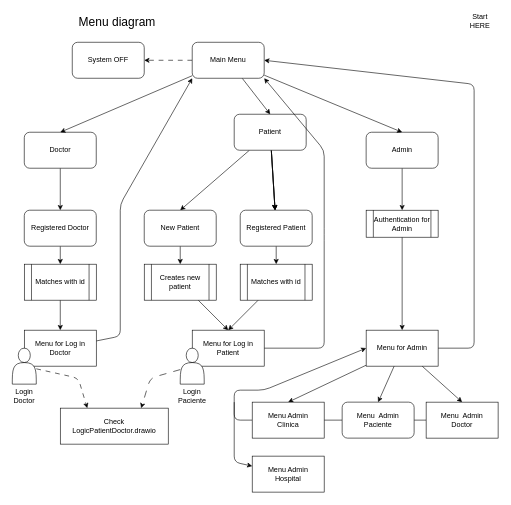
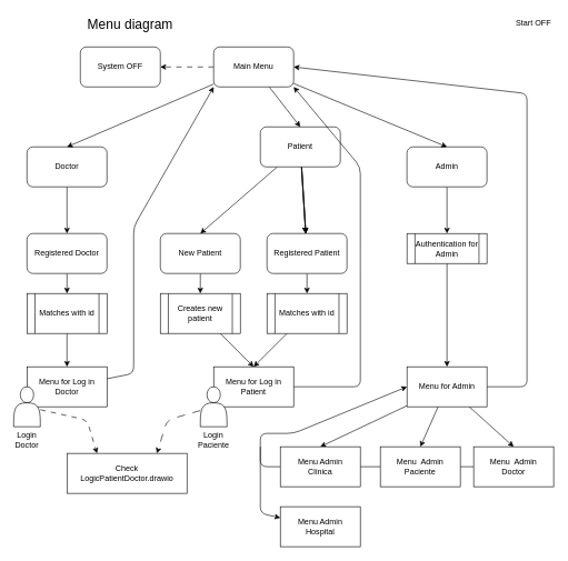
  <mxCell id="0" />
  <mxCell id="1" parent="0" />
  <mxCell id="2" style="edgeStyle=none;html=1;" parent="1" source="3" target="17" edge="1"><mxGeometry relative="1" as="geometry" /></mxCell>
  <mxCell id="3" value="Doctor" style="rounded=1;whiteSpace=wrap;html=1;" parent="1" vertex="1"><mxGeometry x="40" y="220" width="120" height="60" as="geometry" /></mxCell>
  <mxCell id="4" value="" style="edgeStyle=none;html=1;" parent="1" source="9" target="13" edge="1"><mxGeometry relative="1" as="geometry" /></mxCell>
  <mxCell id="5" value="" style="edgeStyle=none;html=1;" parent="1" source="9" target="13" edge="1"><mxGeometry relative="1" as="geometry" /></mxCell>
  <mxCell id="6" value="" style="edgeStyle=none;html=1;" parent="1" source="9" target="13" edge="1"><mxGeometry relative="1" as="geometry" /></mxCell>
  <mxCell id="7" value="" style="edgeStyle=none;html=1;" parent="1" source="9" target="13" edge="1"><mxGeometry relative="1" as="geometry" /></mxCell>
  <mxCell id="8" style="edgeStyle=none;html=1;entryX=0.5;entryY=0;entryDx=0;entryDy=0;" parent="1" source="9" target="15" edge="1"><mxGeometry relative="1" as="geometry" /></mxCell>
  <mxCell id="9" value="Patient" style="rounded=1;whiteSpace=wrap;html=1;" parent="1" vertex="1"><mxGeometry x="390" y="190" width="120" height="60" as="geometry" /></mxCell>
  <mxCell id="10" value="" style="edgeStyle=none;html=1;" parent="1" source="11" target="34" edge="1"><mxGeometry relative="1" as="geometry"><mxPoint x="670" y="330" as="targetPoint" /></mxGeometry></mxCell>
  <mxCell id="11" value="Admin" style="rounded=1;whiteSpace=wrap;html=1;" parent="1" vertex="1"><mxGeometry x="610" y="220" width="120" height="60" as="geometry" /></mxCell>
  <mxCell id="12" style="edgeStyle=none;html=1;" parent="1" source="13" target="27" edge="1"><mxGeometry relative="1" as="geometry" /></mxCell>
  <mxCell id="13" value="Registered Patient" style="rounded=1;whiteSpace=wrap;html=1;" parent="1" vertex="1"><mxGeometry x="400" y="350" width="120" height="60" as="geometry" /></mxCell>
  <mxCell id="14" style="edgeStyle=none;html=1;" parent="1" source="15" target="23" edge="1"><mxGeometry relative="1" as="geometry" /></mxCell>
  <mxCell id="15" value="New Patient" style="rounded=1;whiteSpace=wrap;html=1;" parent="1" vertex="1"><mxGeometry x="240" y="350" width="120" height="60" as="geometry" /></mxCell>
  <mxCell id="16" value="" style="edgeStyle=none;html=1;entryX=0.5;entryY=0;entryDx=0;entryDy=0;" parent="1" source="17" target="19" edge="1"><mxGeometry relative="1" as="geometry"><mxPoint x="100" y="490" as="targetPoint" /></mxGeometry></mxCell>
  <mxCell id="17" value="Registered Doctor" style="rounded=1;whiteSpace=wrap;html=1;" parent="1" vertex="1"><mxGeometry x="40" y="350" width="120" height="60" as="geometry" /></mxCell>
  <mxCell id="18" value="" style="edgeStyle=none;html=1;" parent="1" source="19" target="21" edge="1"><mxGeometry relative="1" as="geometry" /></mxCell>
  <mxCell id="19" value="Matches with id" style="shape=process;whiteSpace=wrap;html=1;backgroundOutline=1;" parent="1" vertex="1"><mxGeometry x="40" y="440" width="120" height="60" as="geometry" /></mxCell>
  <mxCell id="20" style="edgeStyle=none;html=1;entryX=0;entryY=1;entryDx=0;entryDy=0;" parent="1" source="21" target="32" edge="1"><mxGeometry relative="1" as="geometry"><Array as="points"><mxPoint x="200" y="560" /><mxPoint x="200" y="340" /></Array></mxGeometry></mxCell>
  <mxCell id="21" value="Menu for Log in Doctor" style="whiteSpace=wrap;html=1;" parent="1" vertex="1"><mxGeometry x="40" y="550" width="120" height="60" as="geometry" /></mxCell>
  <mxCell id="22" value="" style="edgeStyle=none;html=1;entryX=0.5;entryY=0;entryDx=0;entryDy=0;" parent="1" source="23" target="25" edge="1"><mxGeometry relative="1" as="geometry" /></mxCell>
  <mxCell id="23" value="Creates new patient" style="shape=process;whiteSpace=wrap;html=1;backgroundOutline=1;" parent="1" vertex="1"><mxGeometry x="240" y="440" width="120" height="60" as="geometry" /></mxCell>
  <mxCell id="24" style="edgeStyle=none;html=1;entryX=1;entryY=1;entryDx=0;entryDy=0;" parent="1" source="25" target="32" edge="1"><mxGeometry relative="1" as="geometry"><mxPoint x="440" y="130" as="targetPoint" /><Array as="points"><mxPoint x="540" y="580" /><mxPoint x="540" y="390" /><mxPoint x="540" y="250" /></Array></mxGeometry></mxCell>
  <mxCell id="25" value="Menu for Log in Patient" style="whiteSpace=wrap;html=1;" parent="1" vertex="1"><mxGeometry x="320" y="550" width="120" height="60" as="geometry" /></mxCell>
  <mxCell id="26" style="edgeStyle=none;html=1;entryX=0.5;entryY=0;entryDx=0;entryDy=0;" parent="1" source="27" target="25" edge="1"><mxGeometry relative="1" as="geometry" /></mxCell>
  <mxCell id="27" value="Matches with id" style="shape=process;whiteSpace=wrap;html=1;backgroundOutline=1;" parent="1" vertex="1"><mxGeometry x="400" y="440" width="120" height="60" as="geometry" /></mxCell>
  <mxCell id="28" style="edgeStyle=none;html=1;entryX=0.5;entryY=0;entryDx=0;entryDy=0;" parent="1" source="32" target="11" edge="1"><mxGeometry relative="1" as="geometry" /></mxCell>
  <mxCell id="29" style="edgeStyle=none;html=1;entryX=0.5;entryY=0;entryDx=0;entryDy=0;" parent="1" source="32" target="9" edge="1"><mxGeometry relative="1" as="geometry" /></mxCell>
  <mxCell id="30" style="edgeStyle=none;html=1;entryX=0.5;entryY=0;entryDx=0;entryDy=0;" parent="1" source="32" target="3" edge="1"><mxGeometry relative="1" as="geometry" /></mxCell>
  <mxCell id="31" value="" style="edgeStyle=none;html=1;dashed=1;dashPattern=8 8;" edge="1" parent="1" source="32" target="53"><mxGeometry relative="1" as="geometry" /></mxCell>
  <mxCell id="32" value="Main Menu" style="rounded=1;whiteSpace=wrap;html=1;" parent="1" vertex="1"><mxGeometry x="320" y="70" width="120" height="60" as="geometry" /></mxCell>
  <mxCell id="33" value="" style="edgeStyle=none;html=1;" parent="1" source="34" target="39" edge="1"><mxGeometry relative="1" as="geometry" /></mxCell>
  <mxCell id="34" value="Authentication for Admin" style="shape=process;whiteSpace=wrap;html=1;backgroundOutline=1;" parent="1" vertex="1"><mxGeometry x="610" y="350" width="120" height="45" as="geometry" /></mxCell>
  <mxCell id="35" value="" style="edgeStyle=none;html=1;entryX=0.5;entryY=0;entryDx=0;entryDy=0;" parent="1" source="39" target="42" edge="1"><mxGeometry relative="1" as="geometry" /></mxCell>
  <mxCell id="36" style="edgeStyle=none;html=1;entryX=0.5;entryY=0;entryDx=0;entryDy=0;" parent="1" source="39" target="44" edge="1"><mxGeometry relative="1" as="geometry" /></mxCell>
  <mxCell id="37" style="edgeStyle=none;html=1;entryX=0.5;entryY=0;entryDx=0;entryDy=0;" parent="1" source="39" target="45" edge="1"><mxGeometry relative="1" as="geometry" /></mxCell>
  <mxCell id="38" style="edgeStyle=none;html=1;startArrow=none;startFill=0;endArrow=classic;endFill=1;entryX=1;entryY=0.5;entryDx=0;entryDy=0;exitX=1;exitY=0.5;exitDx=0;exitDy=0;" parent="1" source="39" target="32" edge="1"><mxGeometry relative="1" as="geometry"><mxPoint x="760" y="140" as="targetPoint" /><mxPoint x="770" y="590" as="sourcePoint" /><Array as="points"><mxPoint x="790" y="580" /><mxPoint x="790" y="140" /></Array></mxGeometry></mxCell>
  <mxCell id="39" value="Menu for Admin" style="whiteSpace=wrap;html=1;" parent="1" vertex="1"><mxGeometry x="610" y="550" width="120" height="60" as="geometry" /></mxCell>
  <mxCell id="40" style="edgeStyle=none;html=1;entryX=0;entryY=0.5;entryDx=0;entryDy=0;endArrow=none;endFill=0;" parent="1" source="42" target="44" edge="1"><mxGeometry relative="1" as="geometry" /></mxCell>
  <mxCell id="41" style="edgeStyle=none;html=1;entryX=0;entryY=0.5;entryDx=0;entryDy=0;endArrow=classic;endFill=1;exitX=0;exitY=0.5;exitDx=0;exitDy=0;" parent="1" source="42" target="39" edge="1"><mxGeometry relative="1" as="geometry"><mxPoint x="360" y="710" as="sourcePoint" /><Array as="points"><mxPoint x="390" y="700" /><mxPoint x="390" y="650" /><mxPoint x="440" y="650" /></Array></mxGeometry></mxCell>
  <mxCell id="42" value="Menu Admin &lt;br&gt;Clinica" style="whiteSpace=wrap;html=1;" parent="1" vertex="1"><mxGeometry x="420" y="670" width="120" height="60" as="geometry" /></mxCell>
  <mxCell id="43" style="edgeStyle=none;html=1;entryX=0;entryY=0.5;entryDx=0;entryDy=0;endArrow=none;endFill=0;" parent="1" source="44" target="45" edge="1"><mxGeometry relative="1" as="geometry" /></mxCell>
- <mxCell id="44" value="Menu&amp;nbsp; Admin&lt;br&gt;Paciente" style="whiteSpace=wrap;html=1;rounded=1;" parent="1" vertex="1"><mxGeometry x="570" y="670" width="120" height="60" as="geometry" /></mxCell>
+ <mxCell id="44" value="Menu&amp;nbsp; Admin&lt;br&gt;Paciente" style="whiteSpace=wrap;html=1;" parent="1" vertex="1"><mxGeometry x="570" y="670" width="120" height="60" as="geometry" /></mxCell>
  <mxCell id="45" value="Menu&amp;nbsp; Admin&lt;br&gt;Doctor" style="whiteSpace=wrap;html=1;" parent="1" vertex="1"><mxGeometry x="710" y="670" width="120" height="60" as="geometry" /></mxCell>
  <mxCell id="46" style="edgeStyle=none;html=1;entryX=0.25;entryY=0;entryDx=0;entryDy=0;dashed=1;dashPattern=8 8;" edge="1" parent="1" source="47" target="50"><mxGeometry relative="1" as="geometry"><mxPoint x="80" y="735" as="targetPoint" /><Array as="points"><mxPoint x="130" y="630" /></Array></mxGeometry></mxCell>
  <mxCell id="47" value="&lt;br&gt;&lt;br&gt;&lt;br&gt;&lt;br&gt;&lt;br&gt;&lt;br&gt;&lt;br&gt;Login Doctor" style="shape=actor;whiteSpace=wrap;html=1;" vertex="1" parent="1"><mxGeometry x="20" y="580" width="40" height="60" as="geometry" /></mxCell>
  <mxCell id="48" style="edgeStyle=none;html=1;entryX=0.75;entryY=0;entryDx=0;entryDy=0;dashed=1;dashPattern=12 12;" edge="1" parent="1" source="49" target="50"><mxGeometry relative="1" as="geometry"><mxPoint x="280" y="735" as="targetPoint" /><Array as="points"><mxPoint x="250" y="630" /></Array></mxGeometry></mxCell>
  <mxCell id="49" value="&lt;br&gt;&lt;br&gt;&lt;br&gt;&lt;br&gt;&lt;br&gt;&lt;br&gt;&lt;br&gt;Login Paciente" style="shape=actor;whiteSpace=wrap;html=1;" vertex="1" parent="1"><mxGeometry x="300" y="580" width="40" height="60" as="geometry" /></mxCell>
  <mxCell id="50" value="Check&lt;br&gt;LogicPatientDoctor.drawio" style="rounded=0;whiteSpace=wrap;html=1;" vertex="1" parent="1"><mxGeometry x="100" y="680" width="180" height="60" as="geometry" /></mxCell>
  <mxCell id="51" value="Menu diagram" style="text;html=1;strokeColor=none;fillColor=none;align=center;verticalAlign=middle;whiteSpace=wrap;rounded=0;fontSize=20;" vertex="1" parent="1"><mxGeometry x="20" y="20" width="350" height="30" as="geometry" /></mxCell>
- <mxCell id="52" value="Start HERE" style="text;html=1;strokeColor=none;fillColor=none;align=center;verticalAlign=middle;whiteSpace=wrap;rounded=0;" vertex="1" parent="1"><mxGeometry x="770" y="20" width="60" height="30" as="geometry" /></mxCell>
+ <mxCell id="52" value="Start OFF" style="text;html=1;strokeColor=none;fillColor=none;align=center;verticalAlign=middle;whiteSpace=wrap;rounded=0;" vertex="1" parent="1"><mxGeometry x="770" y="20" width="60" height="30" as="geometry" /></mxCell>
  <mxCell id="53" value="System OFF" style="rounded=1;whiteSpace=wrap;html=1;" vertex="1" parent="1"><mxGeometry x="120" y="70" width="120" height="60" as="geometry" /></mxCell>
  <mxCell id="54" style="edgeStyle=none;html=1;endArrow=none;endFill=0;startArrow=classic;startFill=1;" edge="1" parent="1" source="55"><mxGeometry relative="1" as="geometry"><mxPoint x="390" y="670" as="targetPoint" /><Array as="points"><mxPoint x="390" y="770" /></Array></mxGeometry></mxCell>
  <mxCell id="55" value="Menu Admin &lt;br&gt;Hospital" style="whiteSpace=wrap;html=1;" vertex="1" parent="1"><mxGeometry x="420" y="760" width="120" height="60" as="geometry" /></mxCell>
